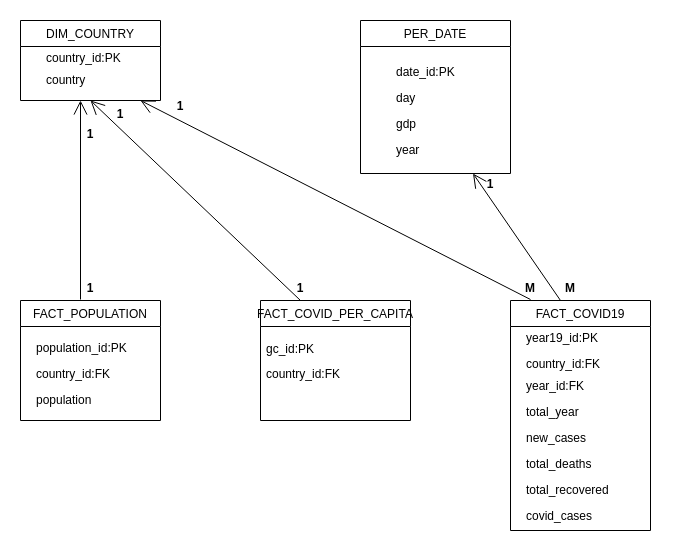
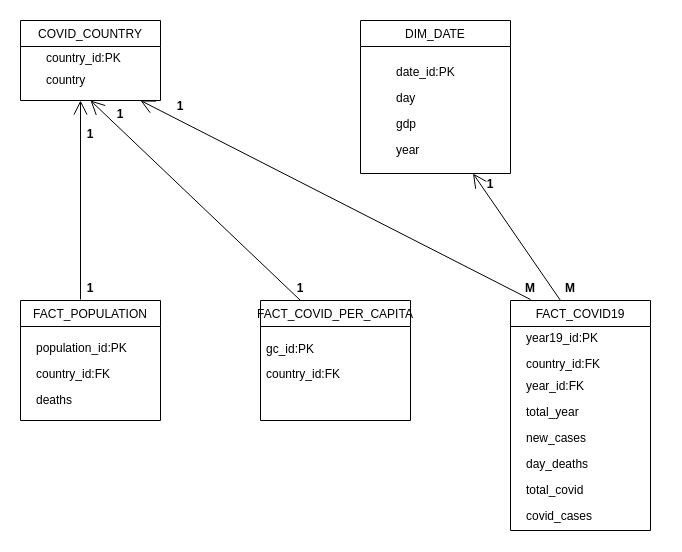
  <mxCell id="0" />
  <mxCell id="1" parent="0" />
- <mxCell id="2" value="PER_DATE" style="swimlane;fontStyle=0;childLayout=stackLayout;horizontal=1;startSize=26;fillColor=none;horizontalStack=0;resizeParent=1;resizeParentMax=0;resizeLast=0;collapsible=1;marginBottom=0;" vertex="1" parent="1"><mxGeometry x="360" y="20" width="150" height="153" as="geometry" /></mxCell>
+ <mxCell id="2" value="DIM_DATE" style="swimlane;fontStyle=0;childLayout=stackLayout;horizontal=1;startSize=26;fillColor=none;horizontalStack=0;resizeParent=1;resizeParentMax=0;resizeLast=0;collapsible=1;marginBottom=0;" vertex="1" parent="1"><mxGeometry x="360" y="20" width="150" height="153" as="geometry" /></mxCell>
  <mxCell id="3" value="date_id:PK" style="text;strokeColor=none;fillColor=none;align=left;verticalAlign=top;spacingLeft=4;spacingRight=4;overflow=hidden;rotatable=0;points=[[0,0.5],[1,0.5]];portConstraint=eastwest;" vertex="1" parent="1"><mxGeometry x="390" y="57.5" width="140" height="26" as="geometry" /></mxCell>
  <mxCell id="4" value="day" style="text;strokeColor=none;fillColor=none;align=left;verticalAlign=top;spacingLeft=4;spacingRight=4;overflow=hidden;rotatable=0;points=[[0,0.5],[1,0.5]];portConstraint=eastwest;" vertex="1" parent="1"><mxGeometry x="390" y="83.5" width="140" height="26" as="geometry" /></mxCell>
  <mxCell id="5" value="gdp" style="text;strokeColor=none;fillColor=none;align=left;verticalAlign=top;spacingLeft=4;spacingRight=4;overflow=hidden;rotatable=0;points=[[0,0.5],[1,0.5]];portConstraint=eastwest;" vertex="1" parent="1"><mxGeometry x="390" y="109.5" width="140" height="26" as="geometry" /></mxCell>
  <mxCell id="6" value="year" style="text;strokeColor=none;fillColor=none;align=left;verticalAlign=top;spacingLeft=4;spacingRight=4;overflow=hidden;rotatable=0;points=[[0,0.5],[1,0.5]];portConstraint=eastwest;" vertex="1" parent="1"><mxGeometry x="390" y="135.5" width="140" height="26" as="geometry" /></mxCell>
- <mxCell id="7" value="DIM_COUNTRY" style="swimlane;fontStyle=0;childLayout=stackLayout;horizontal=1;startSize=26;fillColor=none;horizontalStack=0;resizeParent=1;resizeParentMax=0;resizeLast=0;collapsible=1;marginBottom=0;" vertex="1" parent="1"><mxGeometry x="20" y="20" width="140" height="80" as="geometry" /></mxCell>
+ <mxCell id="7" value="COVID_COUNTRY" style="swimlane;fontStyle=0;childLayout=stackLayout;horizontal=1;startSize=26;fillColor=none;horizontalStack=0;resizeParent=1;resizeParentMax=0;resizeLast=0;collapsible=1;marginBottom=0;" vertex="1" parent="1"><mxGeometry x="20" y="20" width="140" height="80" as="geometry" /></mxCell>
  <mxCell id="8" value="country" style="text;strokeColor=none;fillColor=none;align=left;verticalAlign=top;spacingLeft=4;spacingRight=4;overflow=hidden;rotatable=0;points=[[0,0.5],[1,0.5]];portConstraint=eastwest;" vertex="1" parent="1"><mxGeometry x="40" y="66" width="140" height="26" as="geometry" /></mxCell>
  <mxCell id="9" value="country_id:PK" style="text;strokeColor=none;fillColor=none;align=left;verticalAlign=top;spacingLeft=4;spacingRight=4;overflow=hidden;rotatable=0;points=[[0,0.5],[1,0.5]];portConstraint=eastwest;" vertex="1" parent="1"><mxGeometry x="40" y="44" width="140" height="32" as="geometry" /></mxCell>
  <mxCell id="10" value="FACT_POPULATION" style="swimlane;fontStyle=0;childLayout=stackLayout;horizontal=1;startSize=26;fillColor=none;horizontalStack=0;resizeParent=1;resizeParentMax=0;resizeLast=0;collapsible=1;marginBottom=0;" vertex="1" parent="1"><mxGeometry x="20" y="300" width="140" height="120" as="geometry" /></mxCell>
  <mxCell id="11" value="population_id:PK" style="text;strokeColor=none;fillColor=none;align=left;verticalAlign=top;spacingLeft=4;spacingRight=4;overflow=hidden;rotatable=0;points=[[0,0.5],[1,0.5]];portConstraint=eastwest;" vertex="1" parent="1"><mxGeometry x="30" y="334" width="140" height="26" as="geometry" /></mxCell>
  <mxCell id="12" value="country_id:FK" style="text;strokeColor=none;fillColor=none;align=left;verticalAlign=top;spacingLeft=4;spacingRight=4;overflow=hidden;rotatable=0;points=[[0,0.5],[1,0.5]];portConstraint=eastwest;" vertex="1" parent="1"><mxGeometry x="30" y="360" width="140" height="26" as="geometry" /></mxCell>
- <mxCell id="13" value="population" style="text;strokeColor=none;fillColor=none;align=left;verticalAlign=top;spacingLeft=4;spacingRight=4;overflow=hidden;rotatable=0;points=[[0,0.5],[1,0.5]];portConstraint=eastwest;" vertex="1" parent="1"><mxGeometry x="30" y="386" width="140" height="26" as="geometry" /></mxCell>
+ <mxCell id="13" value="deaths" style="text;strokeColor=none;fillColor=none;align=left;verticalAlign=top;spacingLeft=4;spacingRight=4;overflow=hidden;rotatable=0;points=[[0,0.5],[1,0.5]];portConstraint=eastwest;" vertex="1" parent="1"><mxGeometry x="30" y="386" width="140" height="26" as="geometry" /></mxCell>
  <mxCell id="14" value="FACT_COVID_PER_CAPITA" style="swimlane;fontStyle=0;childLayout=stackLayout;horizontal=1;startSize=26;fillColor=none;horizontalStack=0;resizeParent=1;resizeParentMax=0;resizeLast=0;collapsible=1;marginBottom=0;" vertex="1" parent="1"><mxGeometry x="260" y="300" width="150" height="120" as="geometry" /></mxCell>
  <mxCell id="15" value="gc_id:PK" style="text;strokeColor=none;fillColor=none;align=left;verticalAlign=top;spacingLeft=4;spacingRight=4;overflow=hidden;rotatable=0;points=[[0,0.5],[1,0.5]];portConstraint=eastwest;" vertex="1" parent="1"><mxGeometry x="260" y="335" width="140" height="26" as="geometry" /></mxCell>
  <mxCell id="16" value="country_id:FK" style="text;strokeColor=none;fillColor=none;align=left;verticalAlign=top;spacingLeft=4;spacingRight=4;overflow=hidden;rotatable=0;points=[[0,0.5],[1,0.5]];portConstraint=eastwest;" vertex="1" parent="1"><mxGeometry x="260" y="360" width="140" height="26" as="geometry" /></mxCell>
  <mxCell id="17" value="FACT_COVID19" style="swimlane;fontStyle=0;childLayout=stackLayout;horizontal=1;startSize=26;fillColor=none;horizontalStack=0;resizeParent=1;resizeParentMax=0;resizeLast=0;collapsible=1;marginBottom=0;" vertex="1" parent="1"><mxGeometry x="510" y="300" width="140" height="230" as="geometry" /></mxCell>
  <mxCell id="18" value="" style="endArrow=open;endFill=1;endSize=12;html=1;rounded=0;" edge="1" parent="17"><mxGeometry width="160" relative="1" as="geometry"><mxPoint x="20" y="-1" as="sourcePoint" /><mxPoint x="-370" y="-200" as="targetPoint" /></mxGeometry></mxCell>
  <mxCell id="19" value="year_id:FK" style="text;strokeColor=none;fillColor=none;align=left;verticalAlign=top;spacingLeft=4;spacingRight=4;overflow=hidden;rotatable=0;points=[[0,0.5],[1,0.5]];portConstraint=eastwest;" vertex="1" parent="1"><mxGeometry x="520" y="372" width="140" height="26" as="geometry" /></mxCell>
  <mxCell id="20" value="total_year" style="text;strokeColor=none;fillColor=none;align=left;verticalAlign=top;spacingLeft=4;spacingRight=4;overflow=hidden;rotatable=0;points=[[0,0.5],[1,0.5]];portConstraint=eastwest;" vertex="1" parent="1"><mxGeometry x="520" y="398" width="140" height="26" as="geometry" /></mxCell>
  <mxCell id="21" value="new_cases" style="text;strokeColor=none;fillColor=none;align=left;verticalAlign=top;spacingLeft=4;spacingRight=4;overflow=hidden;rotatable=0;points=[[0,0.5],[1,0.5]];portConstraint=eastwest;" vertex="1" parent="1"><mxGeometry x="520" y="424" width="140" height="26" as="geometry" /></mxCell>
- <mxCell id="22" value="total_deaths" style="text;strokeColor=none;fillColor=none;align=left;verticalAlign=top;spacingLeft=4;spacingRight=4;overflow=hidden;rotatable=0;points=[[0,0.5],[1,0.5]];portConstraint=eastwest;" vertex="1" parent="1"><mxGeometry x="520" y="450" width="140" height="26" as="geometry" /></mxCell>
- <mxCell id="23" value="total_recovered" style="text;strokeColor=none;fillColor=none;align=left;verticalAlign=top;spacingLeft=4;spacingRight=4;overflow=hidden;rotatable=0;points=[[0,0.5],[1,0.5]];portConstraint=eastwest;" vertex="1" parent="1"><mxGeometry x="520" y="476" width="140" height="26" as="geometry" /></mxCell>
+ <mxCell id="22" value="day_deaths" style="text;strokeColor=none;fillColor=none;align=left;verticalAlign=top;spacingLeft=4;spacingRight=4;overflow=hidden;rotatable=0;points=[[0,0.5],[1,0.5]];portConstraint=eastwest;" vertex="1" parent="1"><mxGeometry x="520" y="450" width="140" height="26" as="geometry" /></mxCell>
+ <mxCell id="23" value="total_covid" style="text;strokeColor=none;fillColor=none;align=left;verticalAlign=top;spacingLeft=4;spacingRight=4;overflow=hidden;rotatable=0;points=[[0,0.5],[1,0.5]];portConstraint=eastwest;" vertex="1" parent="1"><mxGeometry x="520" y="476" width="140" height="26" as="geometry" /></mxCell>
  <mxCell id="24" value="covid_cases" style="text;strokeColor=none;fillColor=none;align=left;verticalAlign=top;spacingLeft=4;spacingRight=4;overflow=hidden;rotatable=0;points=[[0,0.5],[1,0.5]];portConstraint=eastwest;" vertex="1" parent="1"><mxGeometry x="520" y="502" width="140" height="26" as="geometry" /></mxCell>
  <mxCell id="25" value="country_id:FK" style="text;strokeColor=none;fillColor=none;align=left;verticalAlign=top;spacingLeft=4;spacingRight=4;overflow=hidden;rotatable=0;points=[[0,0.5],[1,0.5]];portConstraint=eastwest;" vertex="1" parent="1"><mxGeometry x="520" y="350" width="140" height="26" as="geometry" /></mxCell>
  <mxCell id="26" value="year19_id:PK" style="text;strokeColor=none;fillColor=none;align=left;verticalAlign=top;spacingLeft=4;spacingRight=4;overflow=hidden;rotatable=0;points=[[0,0.5],[1,0.5]];portConstraint=eastwest;" vertex="1" parent="1"><mxGeometry x="520" y="324" width="140" height="26" as="geometry" /></mxCell>
  <mxCell id="27" value="" style="endArrow=open;endFill=1;endSize=12;html=1;rounded=0;" edge="1" parent="1"><mxGeometry width="160" relative="1" as="geometry"><mxPoint x="80" y="299" as="sourcePoint" /><mxPoint x="80" y="100" as="targetPoint" /><Array as="points"><mxPoint x="80" y="299" /></Array></mxGeometry></mxCell>
  <mxCell id="28" value="" style="endArrow=open;endFill=1;endSize=12;html=1;rounded=0;entryX=0.5;entryY=1;entryDx=0;entryDy=0;" edge="1" parent="1" target="7"><mxGeometry width="160" relative="1" as="geometry"><mxPoint x="300" y="300" as="sourcePoint" /><mxPoint x="460" y="300" as="targetPoint" /></mxGeometry></mxCell>
  <mxCell id="29" value="" style="endArrow=open;endFill=1;endSize=12;html=1;rounded=0;entryX=0.75;entryY=1;entryDx=0;entryDy=0;" edge="1" parent="1" target="2"><mxGeometry width="160" relative="1" as="geometry"><mxPoint x="560" y="300" as="sourcePoint" /><mxPoint x="720" y="300" as="targetPoint" /></mxGeometry></mxCell>
  <mxCell id="30" value="1" style="text;align=center;fontStyle=1;verticalAlign=middle;spacingLeft=3;spacingRight=3;strokeColor=none;rotatable=0;points=[[0,0.5],[1,0.5]];portConstraint=eastwest;" vertex="1" parent="1"><mxGeometry x="50" y="274" width="80" height="26" as="geometry" /></mxCell>
  <mxCell id="31" value="1" style="text;align=center;fontStyle=1;verticalAlign=middle;spacingLeft=3;spacingRight=3;strokeColor=none;rotatable=0;points=[[0,0.5],[1,0.5]];portConstraint=eastwest;" vertex="1" parent="1"><mxGeometry x="50" y="120" width="80" height="26" as="geometry" /></mxCell>
  <mxCell id="32" value="1" style="text;align=center;fontStyle=1;verticalAlign=middle;spacingLeft=3;spacingRight=3;strokeColor=none;rotatable=0;points=[[0,0.5],[1,0.5]];portConstraint=eastwest;" vertex="1" parent="1"><mxGeometry x="260" y="274" width="80" height="26" as="geometry" /></mxCell>
  <mxCell id="33" value="1" style="text;align=center;fontStyle=1;verticalAlign=middle;spacingLeft=3;spacingRight=3;strokeColor=none;rotatable=0;points=[[0,0.5],[1,0.5]];portConstraint=eastwest;" vertex="1" parent="1"><mxGeometry x="80" y="100" width="80" height="26" as="geometry" /></mxCell>
  <mxCell id="34" value="1" style="text;align=center;fontStyle=1;verticalAlign=middle;spacingLeft=3;spacingRight=3;strokeColor=none;rotatable=0;points=[[0,0.5],[1,0.5]];portConstraint=eastwest;" vertex="1" parent="1"><mxGeometry x="140" y="92" width="80" height="26" as="geometry" /></mxCell>
  <mxCell id="35" value="M" style="text;align=center;fontStyle=1;verticalAlign=middle;spacingLeft=3;spacingRight=3;strokeColor=none;rotatable=0;points=[[0,0.5],[1,0.5]];portConstraint=eastwest;" vertex="1" parent="1"><mxGeometry x="490" y="274" width="80" height="26" as="geometry" /></mxCell>
  <mxCell id="36" value="1" style="text;align=center;fontStyle=1;verticalAlign=middle;spacingLeft=3;spacingRight=3;strokeColor=none;rotatable=0;points=[[0,0.5],[1,0.5]];portConstraint=eastwest;" vertex="1" parent="1"><mxGeometry x="450" y="170" width="80" height="26" as="geometry" /></mxCell>
  <mxCell id="37" value="M" style="text;align=center;fontStyle=1;verticalAlign=middle;spacingLeft=3;spacingRight=3;strokeColor=none;rotatable=0;points=[[0,0.5],[1,0.5]];portConstraint=eastwest;" vertex="1" parent="1"><mxGeometry x="530" y="274" width="80" height="26" as="geometry" /></mxCell>
